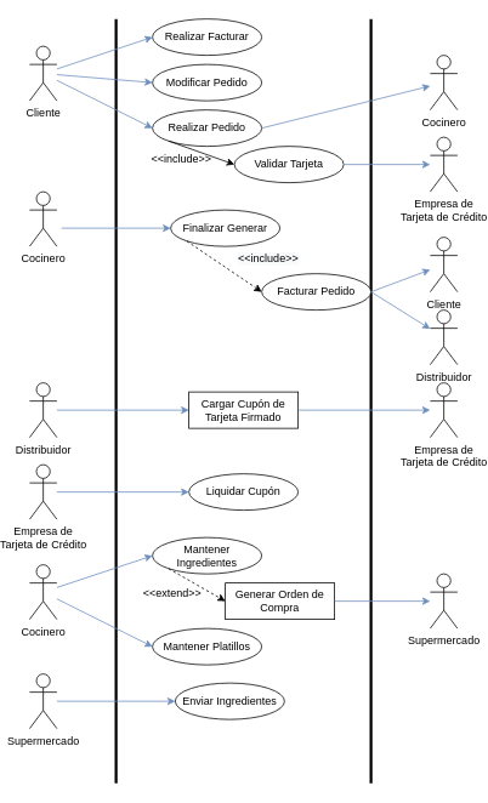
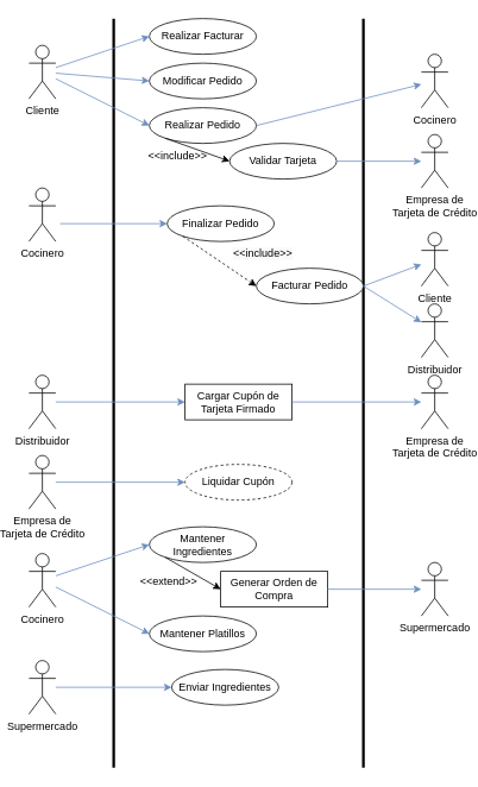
  <mxCell id="0" />
  <mxCell id="1" parent="0" />
  <mxCell id="2" value="" style="endArrow=none;html=1;strokeWidth=3;" parent="1" edge="1"><mxGeometry width="50" height="50" relative="1" as="geometry"><mxPoint x="115" y="860" as="sourcePoint" /><mxPoint x="115" y="20" as="targetPoint" /></mxGeometry></mxCell>
  <mxCell id="3" value="" style="endArrow=none;html=1;strokeWidth=3;" parent="1" edge="1"><mxGeometry width="50" height="50" relative="1" as="geometry"><mxPoint x="395" y="860" as="sourcePoint" /><mxPoint x="395" y="20" as="targetPoint" /></mxGeometry></mxCell>
  <mxCell id="4" value="Cliente" style="shape=umlActor;verticalLabelPosition=bottom;verticalAlign=top;html=1;outlineConnect=0;" parent="1" vertex="1"><mxGeometry x="20" y="50" width="30" height="60" as="geometry" /></mxCell>
  <mxCell id="5" value="Realizar Facturar" style="ellipse;whiteSpace=wrap;html=1;strokeWidth=1;fontSize=12;" parent="1" vertex="1"><mxGeometry x="155" y="20" width="120" height="40" as="geometry" /></mxCell>
  <mxCell id="6" value="" style="endArrow=classic;html=1;strokeWidth=1;fontSize=14;fillColor=#dae8fc;strokeColor=#6c8ebf;entryX=0;entryY=0.5;entryDx=0;entryDy=0;" parent="1" source="4" target="5" edge="1"><mxGeometry width="50" height="50" relative="1" as="geometry"><mxPoint x="295" y="140" as="sourcePoint" /><mxPoint x="65" y="20" as="targetPoint" /></mxGeometry></mxCell>
  <mxCell id="7" value="Realizar Pedido" style="ellipse;whiteSpace=wrap;html=1;strokeWidth=1;fontSize=12;" parent="1" vertex="1"><mxGeometry x="155" y="120" width="120" height="40" as="geometry" /></mxCell>
  <mxCell id="8" value="" style="endArrow=classic;html=1;strokeWidth=1;fontSize=14;fillColor=#dae8fc;strokeColor=#6c8ebf;entryX=0;entryY=0.5;entryDx=0;entryDy=0;" parent="1" source="4" target="7" edge="1"><mxGeometry width="50" height="50" relative="1" as="geometry"><mxPoint x="205" y="55" as="sourcePoint" /><mxPoint x="60" y="113.906" as="targetPoint" /></mxGeometry></mxCell>
  <mxCell id="9" value="Modificar Pedido" style="ellipse;whiteSpace=wrap;html=1;strokeWidth=1;fontSize=12;" parent="1" vertex="1"><mxGeometry x="155" y="70" width="120" height="40" as="geometry" /></mxCell>
  <mxCell id="10" value="" style="endArrow=classic;html=1;strokeWidth=1;fontSize=14;fillColor=#dae8fc;strokeColor=#6c8ebf;entryX=0;entryY=0.5;entryDx=0;entryDy=0;" parent="1" source="4" target="9" edge="1"><mxGeometry width="50" height="50" relative="1" as="geometry"><mxPoint x="60" y="118.125" as="sourcePoint" /><mxPoint x="205" y="100" as="targetPoint" /></mxGeometry></mxCell>
- <mxCell id="11" value="Finalizar Generar" style="ellipse;whiteSpace=wrap;html=1;strokeWidth=1;fontSize=12;" parent="1" vertex="1"><mxGeometry x="175" y="230" width="120" height="40" as="geometry" /></mxCell>
+ <mxCell id="11" value="Finalizar Pedido" style="ellipse;whiteSpace=wrap;html=1;strokeWidth=1;fontSize=12;" parent="1" vertex="1"><mxGeometry x="175" y="230" width="120" height="40" as="geometry" /></mxCell>
  <mxCell id="12" value="Facturar Pedido" style="ellipse;whiteSpace=wrap;html=1;strokeWidth=1;fontSize=12;" parent="1" vertex="1"><mxGeometry x="275" y="300" width="120" height="40" as="geometry" /></mxCell>
  <mxCell id="13" value="Cocinero" style="shape=umlActor;verticalLabelPosition=bottom;verticalAlign=top;html=1;outlineConnect=0;" parent="1" vertex="1"><mxGeometry x="460" y="60" width="30" height="60" as="geometry" /></mxCell>
  <mxCell id="14" value="Validar Tarjeta" style="ellipse;whiteSpace=wrap;html=1;strokeWidth=1;fontSize=12;" parent="1" vertex="1"><mxGeometry x="245" y="160" width="120" height="40" as="geometry" /></mxCell>
  <mxCell id="15" value="Empresa de&lt;br&gt;Tarjeta de Crédito" style="shape=umlActor;verticalLabelPosition=bottom;verticalAlign=top;html=1;outlineConnect=0;" parent="1" vertex="1"><mxGeometry x="460" y="150" width="30" height="60" as="geometry" /></mxCell>
  <mxCell id="16" value="" style="endArrow=classic;html=1;exitX=0;exitY=1;exitDx=0;exitDy=0;entryX=0;entryY=0.5;entryDx=0;entryDy=0;dashed=0;" parent="1" source="7" target="14" edge="1"><mxGeometry width="50" height="50" relative="1" as="geometry"><mxPoint x="172.574" y="184.142" as="sourcePoint" /><mxPoint x="245" y="240" as="targetPoint" /></mxGeometry></mxCell>
  <mxCell id="17" value="&amp;lt;&amp;lt;include&amp;gt;&amp;gt;" style="text;html=1;strokeColor=none;fillColor=none;align=center;verticalAlign=middle;whiteSpace=wrap;rounded=0;" parent="1" vertex="1"><mxGeometry x="167" y="164" width="40" height="20" as="geometry" /></mxCell>
  <mxCell id="18" value="" style="endArrow=classic;html=1;strokeWidth=1;fontSize=14;fillColor=#dae8fc;strokeColor=#6c8ebf;" parent="1" source="14" target="15" edge="1"><mxGeometry width="50" height="50" relative="1" as="geometry"><mxPoint x="60" y="127.5" as="sourcePoint" /><mxPoint x="165" y="180" as="targetPoint" /></mxGeometry></mxCell>
  <mxCell id="19" value="" style="endArrow=classic;html=1;strokeWidth=1;fontSize=14;fillColor=#dae8fc;strokeColor=#6c8ebf;exitX=1;exitY=0.5;exitDx=0;exitDy=0;" parent="1" source="7" target="13" edge="1"><mxGeometry width="50" height="50" relative="1" as="geometry"><mxPoint x="295" y="100" as="sourcePoint" /><mxPoint x="470" y="109.167" as="targetPoint" /></mxGeometry></mxCell>
  <mxCell id="20" value="Distribuidor" style="shape=umlActor;verticalLabelPosition=bottom;verticalAlign=top;html=1;outlineConnect=0;" parent="1" vertex="1"><mxGeometry x="460" y="340" width="30" height="60" as="geometry" /></mxCell>
  <mxCell id="21" value="" style="endArrow=classic;html=1;strokeWidth=1;fontSize=14;fillColor=#dae8fc;strokeColor=#6c8ebf;exitX=1;exitY=0.5;exitDx=0;exitDy=0;" parent="1" source="12" target="20" edge="1"><mxGeometry width="50" height="50" relative="1" as="geometry"><mxPoint x="365" y="300" as="sourcePoint" /><mxPoint x="460" y="370" as="targetPoint" /></mxGeometry></mxCell>
  <mxCell id="22" value="" style="endArrow=classic;html=1;dashed=1;entryX=0;entryY=0.5;entryDx=0;entryDy=0;exitX=0;exitY=1;exitDx=0;exitDy=0;" parent="1" source="11" target="12" edge="1"><mxGeometry width="50" height="50" relative="1" as="geometry"><mxPoint x="175" y="310" as="sourcePoint" /><mxPoint x="245" y="320" as="targetPoint" /></mxGeometry></mxCell>
  <mxCell id="23" value="&lt;span style=&quot;font-size: 12px ; background-color: rgb(248 , 249 , 250)&quot;&gt;&amp;lt;&amp;lt;include&amp;gt;&amp;gt;&lt;/span&gt;" style="edgeLabel;html=1;align=center;verticalAlign=middle;resizable=0;points=[];" vertex="1" connectable="0" parent="22"><mxGeometry x="0.306" relative="1" as="geometry"><mxPoint x="34.79" y="-17.04" as="offset" /></mxGeometry></mxCell>
  <mxCell id="24" value="Supermercado" style="shape=umlActor;verticalLabelPosition=bottom;verticalAlign=top;html=1;outlineConnect=0;" vertex="1" parent="1"><mxGeometry x="460" y="630" width="30" height="60" as="geometry" /></mxCell>
  <mxCell id="25" value="Cocinero" style="shape=umlActor;verticalLabelPosition=bottom;verticalAlign=top;html=1;outlineConnect=0;" vertex="1" parent="1"><mxGeometry x="20" y="620" width="30" height="60" as="geometry" /></mxCell>
  <mxCell id="26" value="Mantener Platillos" style="ellipse;whiteSpace=wrap;html=1;strokeWidth=1;fontSize=12;" vertex="1" parent="1"><mxGeometry x="155" y="690" width="120" height="40" as="geometry" /></mxCell>
  <mxCell id="27" value="" style="endArrow=classic;html=1;strokeWidth=1;fontSize=14;fillColor=#dae8fc;strokeColor=#6c8ebf;entryX=0;entryY=0.5;entryDx=0;entryDy=0;" edge="1" parent="1" source="25" target="26"><mxGeometry width="50" height="50" relative="1" as="geometry"><mxPoint x="60" y="437.5" as="sourcePoint" /><mxPoint x="205" y="510" as="targetPoint" /></mxGeometry></mxCell>
  <mxCell id="28" value="Mantener Ingredientes" style="ellipse;whiteSpace=wrap;html=1;strokeWidth=1;fontSize=12;" vertex="1" parent="1"><mxGeometry x="155" y="590" width="120" height="40" as="geometry" /></mxCell>
  <mxCell id="29" value="" style="endArrow=classic;html=1;strokeWidth=1;fontSize=14;fillColor=#dae8fc;strokeColor=#6c8ebf;entryX=0;entryY=0.5;entryDx=0;entryDy=0;" edge="1" parent="1" source="25" target="28"><mxGeometry width="50" height="50" relative="1" as="geometry"><mxPoint x="60" y="617.5" as="sourcePoint" /><mxPoint x="205" y="690" as="targetPoint" /></mxGeometry></mxCell>
  <mxCell id="30" value="Generar Orden de Compra" style="whiteSpace=wrap;html=1;strokeWidth=1;fontSize=12;rounded=0;" vertex="1" parent="1"><mxGeometry x="235" y="640" width="120" height="40" as="geometry" /></mxCell>
  <mxCell id="31" value="" style="endArrow=classic;html=1;strokeWidth=1;fontSize=14;fillColor=#dae8fc;strokeColor=#6c8ebf;exitX=1;exitY=0.5;exitDx=0;exitDy=0;" edge="1" parent="1" source="30" target="24"><mxGeometry width="50" height="50" relative="1" as="geometry"><mxPoint x="100" y="527.5" as="sourcePoint" /><mxPoint x="245" y="600" as="targetPoint" /></mxGeometry></mxCell>
  <mxCell id="32" value="Distribuidor" style="shape=umlActor;verticalLabelPosition=bottom;verticalAlign=top;html=1;outlineConnect=0;" vertex="1" parent="1"><mxGeometry x="20" y="420" width="30" height="60" as="geometry" /></mxCell>
  <mxCell id="33" value="Cargar Cupón de Tarjeta Firmado" style="whiteSpace=wrap;html=1;strokeWidth=1;fontSize=12;rounded=0;" vertex="1" parent="1"><mxGeometry x="195" y="430" width="120" height="40" as="geometry" /></mxCell>
  <mxCell id="34" value="" style="endArrow=classic;html=1;strokeWidth=1;fontSize=14;fillColor=#dae8fc;strokeColor=#6c8ebf;entryX=0;entryY=0.5;entryDx=0;entryDy=0;" edge="1" parent="1" source="32" target="33"><mxGeometry width="50" height="50" relative="1" as="geometry"><mxPoint x="205" y="390" as="sourcePoint" /><mxPoint x="60" y="371.875" as="targetPoint" /></mxGeometry></mxCell>
  <mxCell id="35" value="Empresa de&lt;br&gt;Tarjeta de Crédito" style="shape=umlActor;verticalLabelPosition=bottom;verticalAlign=top;html=1;outlineConnect=0;" vertex="1" parent="1"><mxGeometry x="460" y="420" width="30" height="60" as="geometry" /></mxCell>
- <mxCell id="36" value="Liquidar Cupón" style="ellipse;whiteSpace=wrap;html=1;strokeWidth=1;fontSize=12;" vertex="1" parent="1"><mxGeometry x="195" y="520" width="120" height="40" as="geometry" /></mxCell>
+ <mxCell id="36" value="Liquidar Cupón" style="ellipse;whiteSpace=wrap;html=1;strokeWidth=1;fontSize=12;dashed=1;" vertex="1" parent="1"><mxGeometry x="195" y="520" width="120" height="40" as="geometry" /></mxCell>
  <mxCell id="37" value="" style="endArrow=classic;html=1;strokeWidth=1;fontSize=14;fillColor=#dae8fc;strokeColor=#6c8ebf;" edge="1" parent="1" source="33" target="35"><mxGeometry width="50" height="50" relative="1" as="geometry"><mxPoint x="60" y="367.5" as="sourcePoint" /><mxPoint x="205" y="440" as="targetPoint" /></mxGeometry></mxCell>
  <mxCell id="38" value="Empresa de&lt;br&gt;Tarjeta de Crédito" style="shape=umlActor;verticalLabelPosition=bottom;verticalAlign=top;html=1;outlineConnect=0;" vertex="1" parent="1"><mxGeometry x="20" y="510" width="30" height="60" as="geometry" /></mxCell>
  <mxCell id="39" value="" style="endArrow=classic;html=1;strokeWidth=1;fontSize=14;fillColor=#dae8fc;strokeColor=#6c8ebf;entryX=0;entryY=0.5;entryDx=0;entryDy=0;" edge="1" parent="1" source="38" target="36"><mxGeometry width="50" height="50" relative="1" as="geometry"><mxPoint x="65" y="540" as="sourcePoint" /><mxPoint x="247.5" y="600" as="targetPoint" /></mxGeometry></mxCell>
- <mxCell id="40" value="" style="endArrow=classic;html=1;entryX=0;entryY=0.5;entryDx=0;entryDy=0;dashed=1;exitX=0;exitY=1;exitDx=0;exitDy=0;" edge="1" parent="1" source="28" target="30"><mxGeometry width="50" height="50" relative="1" as="geometry"><mxPoint x="202.574" y="650.002" as="sourcePoint" /><mxPoint x="265" y="785.86" as="targetPoint" /></mxGeometry></mxCell>
+ <mxCell id="40" value="" style="endArrow=classic;html=1;entryX=0;entryY=0.5;entryDx=0;entryDy=0;dashed=0;exitX=0;exitY=1;exitDx=0;exitDy=0;" edge="1" parent="1" source="28" target="30"><mxGeometry width="50" height="50" relative="1" as="geometry"><mxPoint x="202.574" y="650.002" as="sourcePoint" /><mxPoint x="265" y="785.86" as="targetPoint" /></mxGeometry></mxCell>
  <mxCell id="41" value="&amp;lt;&amp;lt;extend&amp;gt;&amp;gt;" style="text;html=1;strokeColor=none;fillColor=none;align=center;verticalAlign=middle;whiteSpace=wrap;rounded=0;" vertex="1" parent="1"><mxGeometry x="157" y="641" width="40" height="20" as="geometry" /></mxCell>
  <mxCell id="42" value="Supermercado" style="shape=umlActor;verticalLabelPosition=bottom;verticalAlign=top;html=1;outlineConnect=0;" vertex="1" parent="1"><mxGeometry x="20" y="740" width="30" height="60" as="geometry" /></mxCell>
  <mxCell id="43" value="Enviar Ingredientes" style="ellipse;whiteSpace=wrap;html=1;strokeWidth=1;fontSize=12;" vertex="1" parent="1"><mxGeometry x="180" y="750" width="120" height="40" as="geometry" /></mxCell>
  <mxCell id="44" value="" style="endArrow=classic;html=1;strokeWidth=1;fontSize=14;fillColor=#dae8fc;strokeColor=#6c8ebf;entryX=0;entryY=0.5;entryDx=0;entryDy=0;" edge="1" parent="1" source="42" target="43"><mxGeometry width="50" height="50" relative="1" as="geometry"><mxPoint x="35" y="790" as="sourcePoint" /><mxPoint x="247.5" y="850" as="targetPoint" /></mxGeometry></mxCell>
  <mxCell id="45" value="Cocinero" style="shape=umlActor;verticalLabelPosition=bottom;verticalAlign=top;html=1;outlineConnect=0;" vertex="1" parent="1"><mxGeometry x="20" y="210" width="30" height="60" as="geometry" /></mxCell>
  <mxCell id="46" value="" style="endArrow=classic;html=1;strokeWidth=1;fontSize=14;fillColor=#dae8fc;strokeColor=#6c8ebf;entryX=0;entryY=0.5;entryDx=0;entryDy=0;" edge="1" parent="1" target="11"><mxGeometry width="50" height="50" relative="1" as="geometry"><mxPoint x="55" y="250" as="sourcePoint" /><mxPoint x="170" y="292.5" as="targetPoint" /></mxGeometry></mxCell>
  <mxCell id="47" value="Cliente" style="shape=umlActor;verticalLabelPosition=bottom;verticalAlign=top;html=1;outlineConnect=0;" vertex="1" parent="1"><mxGeometry x="460" y="260" width="30" height="60" as="geometry" /></mxCell>
  <mxCell id="48" value="" style="endArrow=classic;html=1;strokeWidth=1;fontSize=14;fillColor=#dae8fc;strokeColor=#6c8ebf;exitX=1;exitY=0.5;exitDx=0;exitDy=0;" edge="1" parent="1" source="12" target="47"><mxGeometry width="50" height="50" relative="1" as="geometry"><mxPoint x="365" y="330" as="sourcePoint" /><mxPoint x="465" y="300" as="targetPoint" /></mxGeometry></mxCell>
